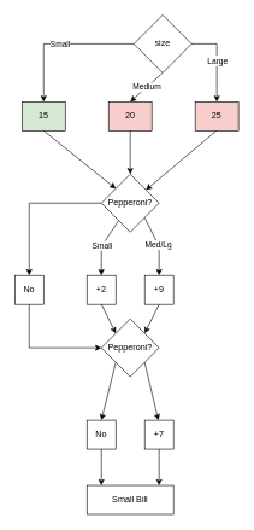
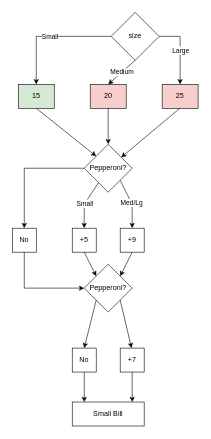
  <mxCell id="0" />
  <mxCell id="1" parent="0" />
  <mxCell id="2" value="size" style="rhombus;whiteSpace=wrap;html=1;" vertex="1" parent="1"><mxGeometry x="185" y="20" width="80" height="80" as="geometry" /></mxCell>
  <mxCell id="3" value="S" style="endArrow=classic;html=1;rounded=0;exitX=0;exitY=0.5;exitDx=0;exitDy=0;" edge="1" parent="1" source="2"><mxGeometry relative="1" as="geometry"><mxPoint x="100" y="120" as="sourcePoint" /><mxPoint x="60" y="140" as="targetPoint" /><Array as="points"><mxPoint x="60" y="60" /></Array></mxGeometry></mxCell>
  <mxCell id="4" value="Small" style="edgeLabel;resizable=0;html=1;align=center;verticalAlign=middle;" connectable="0" vertex="1" parent="3"><mxGeometry relative="1" as="geometry" /></mxCell>
  <mxCell id="5" value="S" style="endArrow=classic;html=1;rounded=0;exitX=1;exitY=0.5;exitDx=0;exitDy=0;" edge="1" parent="1" source="2"><mxGeometry relative="1" as="geometry"><mxPoint x="380" y="60" as="sourcePoint" /><mxPoint x="300" y="140" as="targetPoint" /><Array as="points"><mxPoint x="300" y="60" /></Array></mxGeometry></mxCell>
  <mxCell id="6" value="Large" style="edgeLabel;resizable=0;html=1;align=center;verticalAlign=middle;" connectable="0" vertex="1" parent="5"><mxGeometry relative="1" as="geometry" /></mxCell>
  <mxCell id="7" value="Medium&lt;br&gt;" style="endArrow=classic;html=1;rounded=0;exitX=0.5;exitY=1;exitDx=0;exitDy=0;" edge="1" parent="1" source="2"><mxGeometry relative="1" as="geometry"><mxPoint x="80" y="140" as="sourcePoint" /><mxPoint x="180" y="140" as="targetPoint" /></mxGeometry></mxCell>
  <mxCell id="8" value="15" style="rounded=0;whiteSpace=wrap;html=1;fillColor=#d5e8d4;" vertex="1" parent="1"><mxGeometry x="30" y="140" width="60" height="40" as="geometry" /></mxCell>
  <mxCell id="9" value="20" style="rounded=0;whiteSpace=wrap;html=1;fillColor=#f8cecc;" vertex="1" parent="1"><mxGeometry x="150" y="140" width="60" height="40" as="geometry" /></mxCell>
  <mxCell id="10" value="25" style="rounded=0;whiteSpace=wrap;html=1;fillColor=#f8cecc;" vertex="1" parent="1"><mxGeometry x="270" y="140" width="60" height="40" as="geometry" /></mxCell>
  <mxCell id="11" value="" style="endArrow=classic;html=1;rounded=0;exitX=0.5;exitY=1;exitDx=0;exitDy=0;entryX=0;entryY=0;entryDx=0;entryDy=0;" edge="1" parent="1" source="8" target="32"><mxGeometry width="50" height="50" relative="1" as="geometry"><mxPoint x="140" y="410" as="sourcePoint" /><mxPoint x="140" y="260" as="targetPoint" /></mxGeometry></mxCell>
  <mxCell id="12" value="" style="endArrow=classic;html=1;rounded=0;exitX=0.5;exitY=1;exitDx=0;exitDy=0;entryX=0.5;entryY=0;entryDx=0;entryDy=0;" edge="1" parent="1" target="32"><mxGeometry width="50" height="50" relative="1" as="geometry"><mxPoint x="180" y="180" as="sourcePoint" /><mxPoint x="180" y="260" as="targetPoint" /></mxGeometry></mxCell>
  <mxCell id="13" value="" style="endArrow=classic;html=1;rounded=0;exitX=0.5;exitY=1;exitDx=0;exitDy=0;" edge="1" parent="1" target="32"><mxGeometry width="50" height="50" relative="1" as="geometry"><mxPoint x="299.5" y="180" as="sourcePoint" /><mxPoint x="219.96" y="260" as="targetPoint" /></mxGeometry></mxCell>
  <mxCell id="14" value="Small" style="endArrow=classic;html=1;rounded=0;" edge="1" parent="1" source="32"><mxGeometry relative="1" as="geometry"><mxPoint x="140.04" y="300" as="sourcePoint" /><mxPoint x="140" y="380" as="targetPoint" /><Array as="points"><mxPoint x="140" y="340" /></Array></mxGeometry></mxCell>
  <mxCell id="15" value="Small&lt;br&gt;" style="edgeLabel;resizable=0;html=1;align=center;verticalAlign=middle;" connectable="0" vertex="1" parent="14"><mxGeometry relative="1" as="geometry" /></mxCell>
  <mxCell id="16" value="Small" style="endArrow=classic;html=1;rounded=0;exitX=1;exitY=1;exitDx=0;exitDy=0;" edge="1" parent="1" source="32"><mxGeometry relative="1" as="geometry"><mxPoint x="220.04" y="300" as="sourcePoint" /><mxPoint x="220" y="380" as="targetPoint" /><Array as="points"><mxPoint x="220" y="340" /></Array></mxGeometry></mxCell>
  <mxCell id="17" value="Med/Lg&lt;br&gt;" style="edgeLabel;resizable=0;html=1;align=center;verticalAlign=middle;" connectable="0" vertex="1" parent="16"><mxGeometry relative="1" as="geometry" /></mxCell>
- <mxCell id="18" value="+2" style="whiteSpace=wrap;html=1;aspect=fixed;" vertex="1" parent="1"><mxGeometry x="120" y="380" width="40" height="40" as="geometry" /></mxCell>
+ <mxCell id="18" value="+5" style="whiteSpace=wrap;html=1;aspect=fixed;" vertex="1" parent="1"><mxGeometry x="120" y="380" width="40" height="40" as="geometry" /></mxCell>
  <mxCell id="19" value="+9" style="whiteSpace=wrap;html=1;aspect=fixed;" vertex="1" parent="1"><mxGeometry x="200" y="380" width="40" height="40" as="geometry" /></mxCell>
  <mxCell id="20" value="" style="endArrow=classic;html=1;rounded=0;exitX=0.5;exitY=1;exitDx=0;exitDy=0;" edge="1" parent="1"><mxGeometry width="50" height="50" relative="1" as="geometry"><mxPoint x="140" y="420" as="sourcePoint" /><mxPoint x="160" y="460" as="targetPoint" /></mxGeometry></mxCell>
  <mxCell id="21" value="" style="endArrow=classic;html=1;rounded=0;exitX=0.5;exitY=1;exitDx=0;exitDy=0;" edge="1" parent="1" source="19"><mxGeometry width="50" height="50" relative="1" as="geometry"><mxPoint x="200" y="440" as="sourcePoint" /><mxPoint x="200" y="460" as="targetPoint" /></mxGeometry></mxCell>
  <mxCell id="22" value="" style="endArrow=classic;html=1;rounded=0;exitX=0;exitY=1;exitDx=0;exitDy=0;" edge="1" parent="1" source="33"><mxGeometry width="50" height="50" relative="1" as="geometry"><mxPoint x="141.96" y="502" as="sourcePoint" /><mxPoint x="140" y="580" as="targetPoint" /></mxGeometry></mxCell>
  <mxCell id="23" value="" style="endArrow=classic;html=1;rounded=0;exitX=1;exitY=1;exitDx=0;exitDy=0;" edge="1" parent="1" source="33"><mxGeometry width="50" height="50" relative="1" as="geometry"><mxPoint x="219" y="503" as="sourcePoint" /><mxPoint x="219" y="580" as="targetPoint" /></mxGeometry></mxCell>
  <mxCell id="24" value="No" style="whiteSpace=wrap;html=1;aspect=fixed;" vertex="1" parent="1"><mxGeometry x="120" y="580" width="40" height="40" as="geometry" /></mxCell>
  <mxCell id="25" value="+7" style="whiteSpace=wrap;html=1;aspect=fixed;" vertex="1" parent="1"><mxGeometry x="200" y="580" width="40" height="40" as="geometry" /></mxCell>
  <mxCell id="26" value="No" style="whiteSpace=wrap;html=1;aspect=fixed;" vertex="1" parent="1"><mxGeometry x="20" y="380" width="40" height="40" as="geometry" /></mxCell>
  <mxCell id="27" value="" style="endArrow=classic;html=1;rounded=0;entryX=0.5;entryY=0;entryDx=0;entryDy=0;exitX=0;exitY=0.5;exitDx=0;exitDy=0;" edge="1" parent="1" source="32" target="26"><mxGeometry width="50" height="50" relative="1" as="geometry"><mxPoint x="120" y="280" as="sourcePoint" /><mxPoint x="190" y="380" as="targetPoint" /><Array as="points"><mxPoint x="40" y="280" /></Array></mxGeometry></mxCell>
  <mxCell id="28" value="" style="endArrow=classic;html=1;rounded=0;exitX=0.5;exitY=1;exitDx=0;exitDy=0;entryX=0;entryY=0.5;entryDx=0;entryDy=0;" edge="1" parent="1" source="26" target="33"><mxGeometry width="50" height="50" relative="1" as="geometry"><mxPoint x="140" y="430" as="sourcePoint" /><mxPoint x="120" y="480" as="targetPoint" /><Array as="points"><mxPoint x="40" y="480" /></Array></mxGeometry></mxCell>
  <mxCell id="29" value="Small Bill" style="rounded=0;whiteSpace=wrap;html=1;" vertex="1" parent="1"><mxGeometry x="120" y="670" width="120" height="40" as="geometry" /></mxCell>
  <mxCell id="30" value="" style="endArrow=classic;html=1;rounded=0;exitX=0.5;exitY=1;exitDx=0;exitDy=0;entryX=0.167;entryY=0;entryDx=0;entryDy=0;entryPerimeter=0;" edge="1" parent="1" source="24" target="29"><mxGeometry width="50" height="50" relative="1" as="geometry"><mxPoint x="140" y="430" as="sourcePoint" /><mxPoint x="190" y="380" as="targetPoint" /></mxGeometry></mxCell>
  <mxCell id="31" value="" style="endArrow=classic;html=1;rounded=0;exitX=0.5;exitY=1;exitDx=0;exitDy=0;entryX=0.167;entryY=0;entryDx=0;entryDy=0;entryPerimeter=0;" edge="1" parent="1"><mxGeometry width="50" height="50" relative="1" as="geometry"><mxPoint x="220" y="620" as="sourcePoint" /><mxPoint x="220.04" y="670" as="targetPoint" /></mxGeometry></mxCell>
  <mxCell id="32" value="Pepperoni?" style="rhombus;whiteSpace=wrap;html=1;" vertex="1" parent="1"><mxGeometry x="140" y="240" width="80" height="80" as="geometry" /></mxCell>
  <mxCell id="33" value="Pepperoni?" style="rhombus;whiteSpace=wrap;html=1;" vertex="1" parent="1"><mxGeometry x="140" y="440" width="80" height="80" as="geometry" /></mxCell>
